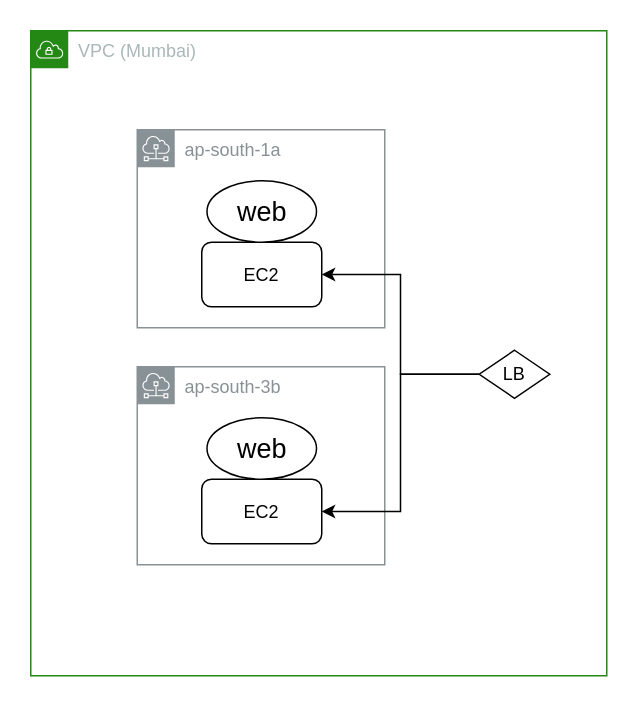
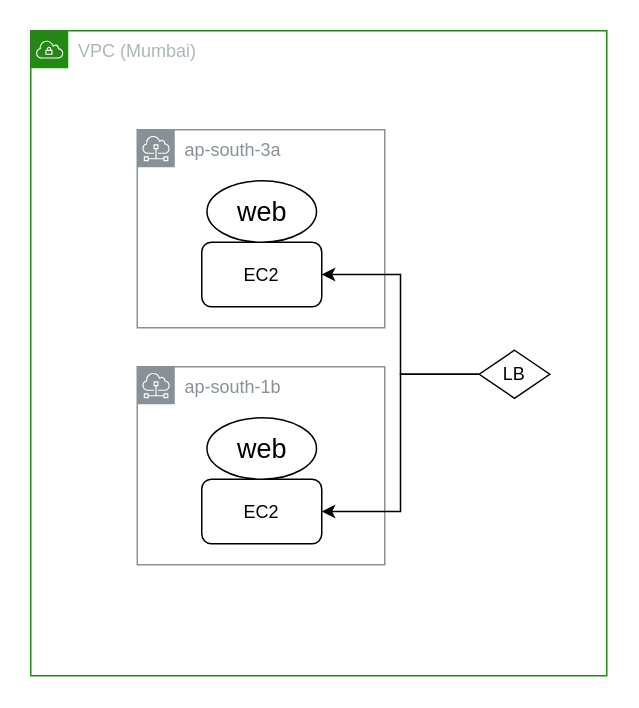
  <mxCell id="0" />
  <mxCell id="1" parent="0" />
  <mxCell id="2" value="VPC (Mumbai)" style="points=[[0,0],[0.25,0],[0.5,0],[0.75,0],[1,0],[1,0.25],[1,0.5],[1,0.75],[1,1],[0.75,1],[0.5,1],[0.25,1],[0,1],[0,0.75],[0,0.5],[0,0.25]];outlineConnect=0;gradientColor=none;html=1;whiteSpace=wrap;fontSize=12;fontStyle=0;shape=mxgraph.aws4.group;grIcon=mxgraph.aws4.group_vpc;strokeColor=#248814;fillColor=none;verticalAlign=top;align=left;spacingLeft=30;fontColor=#AAB7B8;dashed=0;" vertex="1" parent="1"><mxGeometry x="20" y="20" width="384" height="430" as="geometry" /></mxCell>
- <mxCell id="3" value="ap-south-1a" style="outlineConnect=0;gradientColor=none;html=1;whiteSpace=wrap;fontSize=12;fontStyle=0;shape=mxgraph.aws4.group;grIcon=mxgraph.aws4.group_subnet;strokeColor=#879196;fillColor=none;verticalAlign=top;align=left;spacingLeft=30;fontColor=#879196;dashed=0;" vertex="1" parent="1"><mxGeometry x="91" y="86" width="165" height="132" as="geometry" /></mxCell>
+ <mxCell id="3" value="ap-south-3a" style="outlineConnect=0;gradientColor=none;html=1;whiteSpace=wrap;fontSize=12;fontStyle=0;shape=mxgraph.aws4.group;grIcon=mxgraph.aws4.group_subnet;strokeColor=#879196;fillColor=none;verticalAlign=top;align=left;spacingLeft=30;fontColor=#879196;dashed=0;" vertex="1" parent="1"><mxGeometry x="91" y="86" width="165" height="132" as="geometry" /></mxCell>
  <mxCell id="4" value="" style="group" vertex="1" connectable="0" parent="1"><mxGeometry x="134" y="120" width="80" height="84" as="geometry" /></mxCell>
  <mxCell id="5" value="EC2" style="rounded=1;whiteSpace=wrap;html=1;" vertex="1" parent="4"><mxGeometry y="41" width="80" height="43" as="geometry" /></mxCell>
  <mxCell id="6" value="&lt;font style=&quot;font-size: 18px&quot;&gt;web&lt;/font&gt;" style="ellipse;whiteSpace=wrap;html=1;" vertex="1" parent="4"><mxGeometry x="3.5" width="73" height="41" as="geometry" /></mxCell>
- <mxCell id="7" value="ap-south-3b" style="outlineConnect=0;gradientColor=none;html=1;whiteSpace=wrap;fontSize=12;fontStyle=0;shape=mxgraph.aws4.group;grIcon=mxgraph.aws4.group_subnet;strokeColor=#879196;fillColor=none;verticalAlign=top;align=left;spacingLeft=30;fontColor=#879196;dashed=0;" vertex="1" parent="1"><mxGeometry x="91" y="244" width="165" height="132" as="geometry" /></mxCell>
+ <mxCell id="7" value="ap-south-1b" style="outlineConnect=0;gradientColor=none;html=1;whiteSpace=wrap;fontSize=12;fontStyle=0;shape=mxgraph.aws4.group;grIcon=mxgraph.aws4.group_subnet;strokeColor=#879196;fillColor=none;verticalAlign=top;align=left;spacingLeft=30;fontColor=#879196;dashed=0;" vertex="1" parent="1"><mxGeometry x="91" y="244" width="165" height="132" as="geometry" /></mxCell>
  <mxCell id="8" value="" style="group" vertex="1" connectable="0" parent="1"><mxGeometry x="134" y="278" width="80" height="84" as="geometry" /></mxCell>
  <mxCell id="9" value="EC2" style="rounded=1;whiteSpace=wrap;html=1;" vertex="1" parent="8"><mxGeometry y="41" width="80" height="43" as="geometry" /></mxCell>
  <mxCell id="10" value="&lt;font style=&quot;font-size: 18px&quot;&gt;web&lt;/font&gt;" style="ellipse;whiteSpace=wrap;html=1;" vertex="1" parent="8"><mxGeometry x="3.5" width="73" height="41" as="geometry" /></mxCell>
  <mxCell id="11" style="edgeStyle=orthogonalEdgeStyle;rounded=0;orthogonalLoop=1;jettySize=auto;html=1;entryX=1;entryY=0.5;entryDx=0;entryDy=0;" edge="1" parent="1" source="13" target="5"><mxGeometry relative="1" as="geometry" /></mxCell>
  <mxCell id="12" style="edgeStyle=orthogonalEdgeStyle;rounded=0;orthogonalLoop=1;jettySize=auto;html=1;entryX=1;entryY=0.5;entryDx=0;entryDy=0;" edge="1" parent="1" source="13" target="9"><mxGeometry relative="1" as="geometry" /></mxCell>
  <mxCell id="13" value="LB" style="rhombus;whiteSpace=wrap;html=1;" vertex="1" parent="1"><mxGeometry x="319" y="233" width="47" height="32" as="geometry" /></mxCell>
